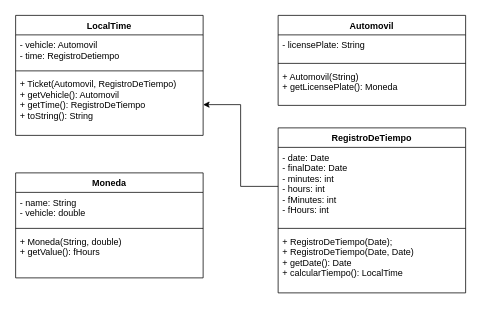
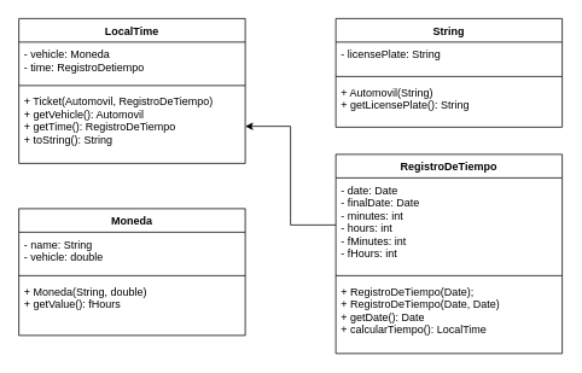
  <mxCell id="0" />
  <mxCell id="1" parent="0" />
  <mxCell id="2" style="edgeStyle=orthogonalEdgeStyle;rounded=0;orthogonalLoop=1;jettySize=auto;html=1;entryX=1;entryY=0.5;entryDx=0;entryDy=0;" edge="1" parent="1" source="12" target="6"><mxGeometry relative="1" as="geometry" /></mxCell>
  <mxCell id="3" value="LocalTime" style="swimlane;fontStyle=1;align=center;verticalAlign=top;childLayout=stackLayout;horizontal=1;startSize=26;horizontalStack=0;resizeParent=1;resizeParentMax=0;resizeLast=0;collapsible=1;marginBottom=0;" vertex="1" parent="1"><mxGeometry x="20" y="20" width="250" height="160" as="geometry" /></mxCell>
- <mxCell id="4" value="- vehicle: Automovil&#10;- time: RegistroDetiempo" style="text;strokeColor=none;fillColor=none;align=left;verticalAlign=top;spacingLeft=4;spacingRight=4;overflow=hidden;rotatable=0;points=[[0,0.5],[1,0.5]];portConstraint=eastwest;" vertex="1" parent="3"><mxGeometry y="26" width="250" height="44" as="geometry" /></mxCell>
+ <mxCell id="4" value="- vehicle: Moneda&#10;- time: RegistroDetiempo" style="text;strokeColor=none;fillColor=none;align=left;verticalAlign=top;spacingLeft=4;spacingRight=4;overflow=hidden;rotatable=0;points=[[0,0.5],[1,0.5]];portConstraint=eastwest;" vertex="1" parent="3"><mxGeometry y="26" width="250" height="44" as="geometry" /></mxCell>
  <mxCell id="5" value="" style="line;strokeWidth=1;fillColor=none;align=left;verticalAlign=middle;spacingTop=-1;spacingLeft=3;spacingRight=3;rotatable=0;labelPosition=right;points=[];portConstraint=eastwest;" vertex="1" parent="3"><mxGeometry y="70" width="250" height="8" as="geometry" /></mxCell>
  <mxCell id="6" value="+ Ticket(Automovil, RegistroDeTiempo)&#10;+ getVehicle(): Automovil&#10;+ getTime(): RegistroDeTiempo&#10;+ toString(): String" style="text;strokeColor=none;fillColor=none;align=left;verticalAlign=top;spacingLeft=4;spacingRight=4;overflow=hidden;rotatable=0;points=[[0,0.5],[1,0.5]];portConstraint=eastwest;" vertex="1" parent="3"><mxGeometry y="78" width="250" height="82" as="geometry" /></mxCell>
- <mxCell id="7" value="Automovil" style="swimlane;fontStyle=1;align=center;verticalAlign=top;childLayout=stackLayout;horizontal=1;startSize=26;horizontalStack=0;resizeParent=1;resizeParentMax=0;resizeLast=0;collapsible=1;marginBottom=0;" vertex="1" parent="1"><mxGeometry x="370" y="20" width="250" height="120" as="geometry" /></mxCell>
+ <mxCell id="7" value="String" style="swimlane;fontStyle=1;align=center;verticalAlign=top;childLayout=stackLayout;horizontal=1;startSize=26;horizontalStack=0;resizeParent=1;resizeParentMax=0;resizeLast=0;collapsible=1;marginBottom=0;" vertex="1" parent="1"><mxGeometry x="370" y="20" width="250" height="120" as="geometry" /></mxCell>
  <mxCell id="8" value="- licensePlate: String" style="text;strokeColor=none;fillColor=none;align=left;verticalAlign=top;spacingLeft=4;spacingRight=4;overflow=hidden;rotatable=0;points=[[0,0.5],[1,0.5]];portConstraint=eastwest;" vertex="1" parent="7"><mxGeometry y="26" width="250" height="34" as="geometry" /></mxCell>
  <mxCell id="9" value="" style="line;strokeWidth=1;fillColor=none;align=left;verticalAlign=middle;spacingTop=-1;spacingLeft=3;spacingRight=3;rotatable=0;labelPosition=right;points=[];portConstraint=eastwest;" vertex="1" parent="7"><mxGeometry y="60" width="250" height="8" as="geometry" /></mxCell>
- <mxCell id="10" value="+ Automovil(String)&#10;+ getLicensePlate(): Moneda" style="text;strokeColor=none;fillColor=none;align=left;verticalAlign=top;spacingLeft=4;spacingRight=4;overflow=hidden;rotatable=0;points=[[0,0.5],[1,0.5]];portConstraint=eastwest;" vertex="1" parent="7"><mxGeometry y="68" width="250" height="52" as="geometry" /></mxCell>
+ <mxCell id="10" value="+ Automovil(String)&#10;+ getLicensePlate(): String" style="text;strokeColor=none;fillColor=none;align=left;verticalAlign=top;spacingLeft=4;spacingRight=4;overflow=hidden;rotatable=0;points=[[0,0.5],[1,0.5]];portConstraint=eastwest;" vertex="1" parent="7"><mxGeometry y="68" width="250" height="52" as="geometry" /></mxCell>
  <mxCell id="11" value="RegistroDeTiempo" style="swimlane;fontStyle=1;align=center;verticalAlign=top;childLayout=stackLayout;horizontal=1;startSize=26;horizontalStack=0;resizeParent=1;resizeParentMax=0;resizeLast=0;collapsible=1;marginBottom=0;" vertex="1" parent="1"><mxGeometry x="370" y="170" width="250" height="220" as="geometry" /></mxCell>
  <mxCell id="12" value="- date: Date&#10;- finalDate: Date&#10;- minutes: int&#10;- hours: int&#10;- fMinutes: int&#10;- fHours: int" style="text;strokeColor=none;fillColor=none;align=left;verticalAlign=top;spacingLeft=4;spacingRight=4;overflow=hidden;rotatable=0;points=[[0,0.5],[1,0.5]];portConstraint=eastwest;" vertex="1" parent="11"><mxGeometry y="26" width="250" height="104" as="geometry" /></mxCell>
  <mxCell id="13" value="" style="line;strokeWidth=1;fillColor=none;align=left;verticalAlign=middle;spacingTop=-1;spacingLeft=3;spacingRight=3;rotatable=0;labelPosition=right;points=[];portConstraint=eastwest;" vertex="1" parent="11"><mxGeometry y="130" width="250" height="8" as="geometry" /></mxCell>
  <mxCell id="14" value="+ RegistroDeTiempo(Date);&#10;+ RegistroDeTiempo(Date, Date)&#10;+ getDate(): Date&#10;+ calcularTiempo(): LocalTime" style="text;strokeColor=none;fillColor=none;align=left;verticalAlign=top;spacingLeft=4;spacingRight=4;overflow=hidden;rotatable=0;points=[[0,0.5],[1,0.5]];portConstraint=eastwest;" vertex="1" parent="11"><mxGeometry y="138" width="250" height="82" as="geometry" /></mxCell>
  <mxCell id="15" value="Moneda" style="swimlane;fontStyle=1;align=center;verticalAlign=top;childLayout=stackLayout;horizontal=1;startSize=26;horizontalStack=0;resizeParent=1;resizeParentMax=0;resizeLast=0;collapsible=1;marginBottom=0;" vertex="1" parent="1"><mxGeometry x="20" y="230" width="250" height="140" as="geometry" /></mxCell>
  <mxCell id="16" value="- name: String&#10;- vehicle: double" style="text;strokeColor=none;fillColor=none;align=left;verticalAlign=top;spacingLeft=4;spacingRight=4;overflow=hidden;rotatable=0;points=[[0,0.5],[1,0.5]];portConstraint=eastwest;" vertex="1" parent="15"><mxGeometry y="26" width="250" height="44" as="geometry" /></mxCell>
  <mxCell id="17" value="" style="line;strokeWidth=1;fillColor=none;align=left;verticalAlign=middle;spacingTop=-1;spacingLeft=3;spacingRight=3;rotatable=0;labelPosition=right;points=[];portConstraint=eastwest;" vertex="1" parent="15"><mxGeometry y="70" width="250" height="8" as="geometry" /></mxCell>
  <mxCell id="18" value="+ Moneda(String, double)&#10;+ getValue(): fHours" style="text;strokeColor=none;fillColor=none;align=left;verticalAlign=top;spacingLeft=4;spacingRight=4;overflow=hidden;rotatable=0;points=[[0,0.5],[1,0.5]];portConstraint=eastwest;" vertex="1" parent="15"><mxGeometry y="78" width="250" height="62" as="geometry" /></mxCell>
